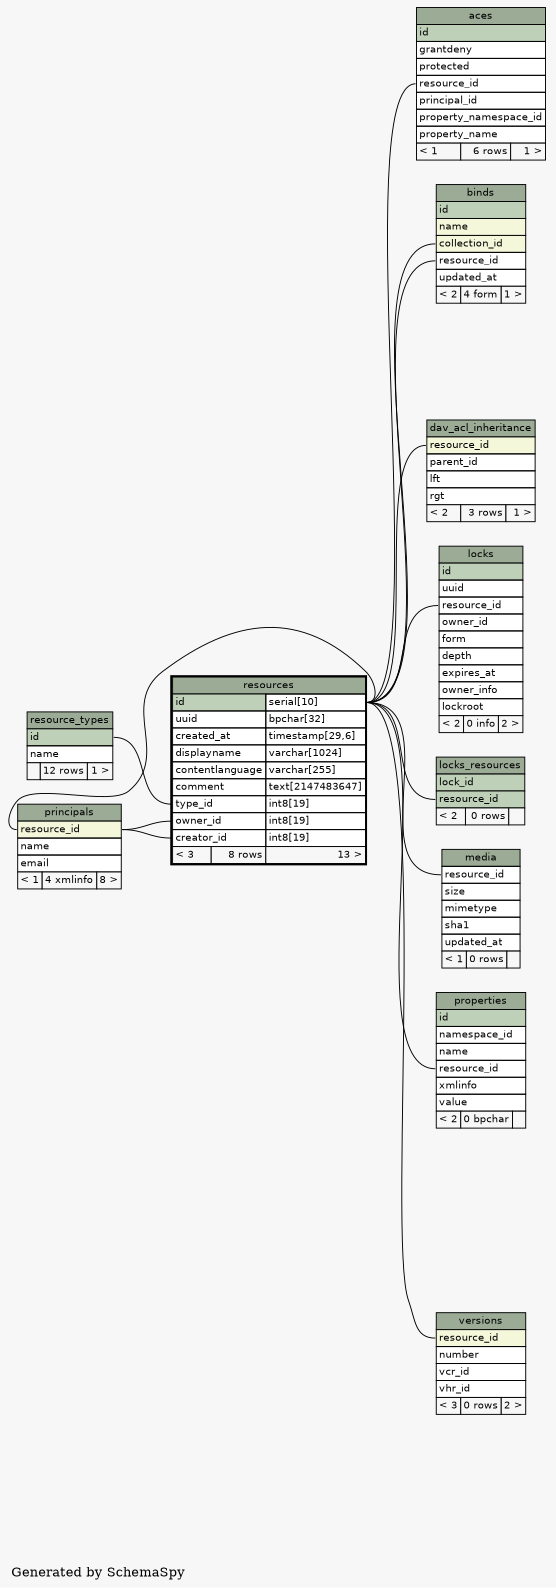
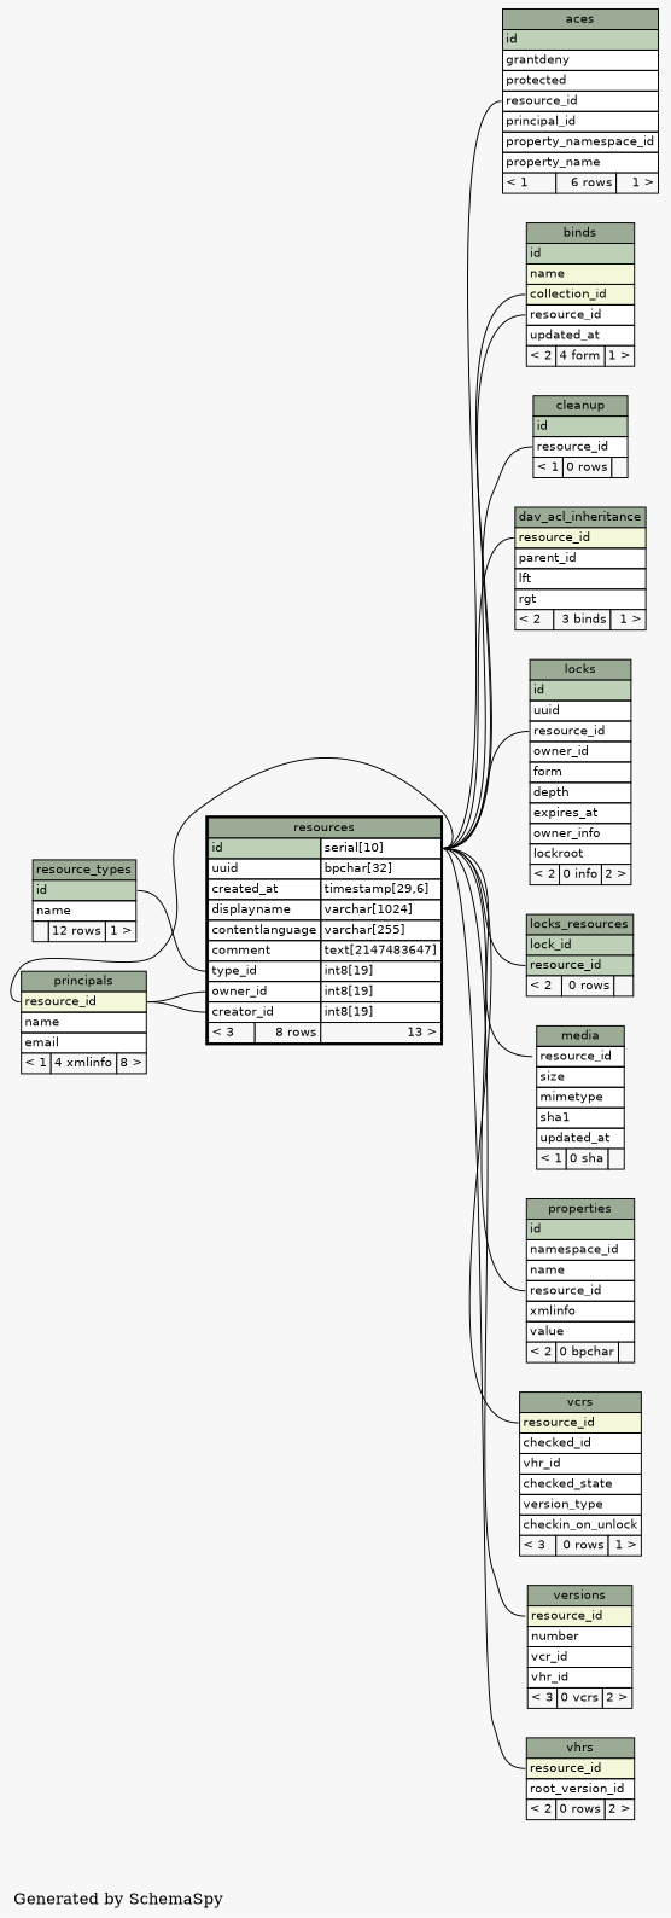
  digraph {
    bgcolor="#f7f7f7"
    label="\nGenerated by SchemaSpy"
    labeljust=l
    rankdir=RL
    node [fontname=Helvetica fontsize=11 shape=plaintext]
    edge [arrowhead=none arrowsize=0.8 arrowtail=crowtee headport="id.type:e" tailport="resource_id:w"]
    n1 [label=<     <TABLE BORDER="0" CELLBORDER="1" CELLSPACING="0" BGCOLOR="#ffffff">       <TR><TD PORT="aces.heading" COLSPAN="3" BGCOLOR="#9bab96" ALIGN="CENTER">aces</TD></TR>       <TR><TD PORT="id" COLSPAN="3" BGCOLOR="#bed1b8" ALIGN="LEFT">id</TD></TR>       <TR><TD PORT="grantdeny" COLSPAN="3" ALIGN="LEFT">grantdeny</TD></TR>       <TR><TD PORT="protected" COLSPAN="3" ALIGN="LEFT">protected</TD></TR>       <TR><TD PORT="resource_id" COLSPAN="3" ALIGN="LEFT">resource_id</TD></TR>       <TR><TD PORT="principal_id" COLSPAN="3" ALIGN="LEFT">principal_id</TD></TR>       <TR><TD PORT="property_namespace_id" COLSPAN="3" ALIGN="LEFT">property_namespace_id</TD></TR>       <TR><TD PORT="property_name" COLSPAN="3" ALIGN="LEFT">property_name</TD></TR>       <TR><TD ALIGN="LEFT" BGCOLOR="#f7f7f7">&lt; 1</TD><TD ALIGN="RIGHT" BGCOLOR="#f7f7f7">6 rows</TD><TD ALIGN="RIGHT" BGCOLOR="#f7f7f7">1 &gt;</TD></TR>     </TABLE>>]
    n2 [label=<     <TABLE BORDER="2" CELLBORDER="1" CELLSPACING="0" BGCOLOR="#ffffff">       <TR><TD PORT="resources.heading" COLSPAN="3" BGCOLOR="#9bab96" ALIGN="CENTER">resources</TD></TR>       <TR><TD PORT="id" COLSPAN="2" BGCOLOR="#bed1b8" ALIGN="LEFT">id</TD><TD PORT="id.type" ALIGN="LEFT">serial[10]</TD></TR>       <TR><TD PORT="uuid" COLSPAN="2" ALIGN="LEFT">uuid</TD><TD PORT="uuid.type" ALIGN="LEFT">bpchar[32]</TD></TR>       <TR><TD PORT="created_at" COLSPAN="2" ALIGN="LEFT">created_at</TD><TD PORT="created_at.type" ALIGN="LEFT">timestamp[29,6]</TD></TR>       <TR><TD PORT="displayname" COLSPAN="2" ALIGN="LEFT">displayname</TD><TD PORT="displayname.type" ALIGN="LEFT">varchar[1024]</TD></TR>       <TR><TD PORT="contentlanguage" COLSPAN="2" ALIGN="LEFT">contentlanguage</TD><TD PORT="contentlanguage.type" ALIGN="LEFT">varchar[255]</TD></TR>       <TR><TD PORT="comment" COLSPAN="2" ALIGN="LEFT">comment</TD><TD PORT="comment.type" ALIGN="LEFT">text[2147483647]</TD></TR>       <TR><TD PORT="type_id" COLSPAN="2" ALIGN="LEFT">type_id</TD><TD PORT="type_id.type" ALIGN="LEFT">int8[19]</TD></TR>       <TR><TD PORT="owner_id" COLSPAN="2" ALIGN="LEFT">owner_id</TD><TD PORT="owner_id.type" ALIGN="LEFT">int8[19]</TD></TR>       <TR><TD PORT="creator_id" COLSPAN="2" ALIGN="LEFT">creator_id</TD><TD PORT="creator_id.type" ALIGN="LEFT">int8[19]</TD></TR>       <TR><TD ALIGN="LEFT" BGCOLOR="#f7f7f7">&lt; 3</TD><TD ALIGN="RIGHT" BGCOLOR="#f7f7f7">8 rows</TD><TD ALIGN="RIGHT" BGCOLOR="#f7f7f7">13 &gt;</TD></TR>     </TABLE>>]
    n3 [label=<     <TABLE BORDER="0" CELLBORDER="1" CELLSPACING="0" BGCOLOR="#ffffff">       <TR><TD PORT="principals.heading" COLSPAN="3" BGCOLOR="#9bab96" ALIGN="CENTER">principals</TD></TR>       <TR><TD PORT="resource_id" COLSPAN="3" BGCOLOR="#f4f7da" ALIGN="LEFT">resource_id</TD></TR>       <TR><TD PORT="name" COLSPAN="3" ALIGN="LEFT">name</TD></TR>       <TR><TD PORT="email" COLSPAN="3" ALIGN="LEFT">email</TD></TR>       <TR><TD ALIGN="LEFT" BGCOLOR="#f7f7f7">&lt; 1</TD><TD ALIGN="RIGHT" BGCOLOR="#f7f7f7">4 xmlinfo</TD><TD ALIGN="RIGHT" BGCOLOR="#f7f7f7">8 &gt;</TD></TR>     </TABLE>>]
    n4 [label=<     <TABLE BORDER="0" CELLBORDER="1" CELLSPACING="0" BGCOLOR="#ffffff">       <TR><TD PORT="resource_types.heading" COLSPAN="3" BGCOLOR="#9bab96" ALIGN="CENTER">resource_types</TD></TR>       <TR><TD PORT="id" COLSPAN="3" BGCOLOR="#bed1b8" ALIGN="LEFT">id</TD></TR>       <TR><TD PORT="name" COLSPAN="3" ALIGN="LEFT">name</TD></TR>       <TR><TD ALIGN="LEFT" BGCOLOR="#f7f7f7">  </TD><TD ALIGN="RIGHT" BGCOLOR="#f7f7f7">12 rows</TD><TD ALIGN="RIGHT" BGCOLOR="#f7f7f7">1 &gt;</TD></TR>     </TABLE>>]
    n5 [label=<     <TABLE BORDER="0" CELLBORDER="1" CELLSPACING="0" BGCOLOR="#ffffff">       <TR><TD PORT="binds.heading" COLSPAN="3" BGCOLOR="#9bab96" ALIGN="CENTER">binds</TD></TR>       <TR><TD PORT="id" COLSPAN="3" BGCOLOR="#bed1b8" ALIGN="LEFT">id</TD></TR>       <TR><TD PORT="name" COLSPAN="3" BGCOLOR="#f4f7da" ALIGN="LEFT">name</TD></TR>       <TR><TD PORT="collection_id" COLSPAN="3" BGCOLOR="#f4f7da" ALIGN="LEFT">collection_id</TD></TR>       <TR><TD PORT="resource_id" COLSPAN="3" ALIGN="LEFT">resource_id</TD></TR>       <TR><TD PORT="updated_at" COLSPAN="3" ALIGN="LEFT">updated_at</TD></TR>       <TR><TD ALIGN="LEFT" BGCOLOR="#f7f7f7">&lt; 2</TD><TD ALIGN="RIGHT" BGCOLOR="#f7f7f7">4 form</TD><TD ALIGN="RIGHT" BGCOLOR="#f7f7f7">1 &gt;</TD></TR>     </TABLE>>]
-   n7 [label=<     <TABLE BORDER="0" CELLBORDER="1" CELLSPACING="0" BGCOLOR="#ffffff">       <TR><TD PORT="dav_acl_inheritance.heading" COLSPAN="3" BGCOLOR="#9bab96" ALIGN="CENTER">dav_acl_inheritance</TD></TR>       <TR><TD PORT="resource_id" COLSPAN="3" BGCOLOR="#f4f7da" ALIGN="LEFT">resource_id</TD></TR>       <TR><TD PORT="parent_id" COLSPAN="3" ALIGN="LEFT">parent_id</TD></TR>       <TR><TD PORT="lft" COLSPAN="3" ALIGN="LEFT">lft</TD></TR>       <TR><TD PORT="rgt" COLSPAN="3" ALIGN="LEFT">rgt</TD></TR>       <TR><TD ALIGN="LEFT" BGCOLOR="#f7f7f7">&lt; 2</TD><TD ALIGN="RIGHT" BGCOLOR="#f7f7f7">3 rows</TD><TD ALIGN="RIGHT" BGCOLOR="#f7f7f7">1 &gt;</TD></TR>     </TABLE>>]
+   n6 [label=<     <TABLE BORDER="0" CELLBORDER="1" CELLSPACING="0" BGCOLOR="#ffffff">       <TR><TD PORT="cleanup.heading" COLSPAN="3" BGCOLOR="#9bab96" ALIGN="CENTER">cleanup</TD></TR>       <TR><TD PORT="id" COLSPAN="3" BGCOLOR="#bed1b8" ALIGN="LEFT">id</TD></TR>       <TR><TD PORT="resource_id" COLSPAN="3" ALIGN="LEFT">resource_id</TD></TR>       <TR><TD ALIGN="LEFT" BGCOLOR="#f7f7f7">&lt; 1</TD><TD ALIGN="RIGHT" BGCOLOR="#f7f7f7">0 rows</TD><TD ALIGN="RIGHT" BGCOLOR="#f7f7f7">  </TD></TR>     </TABLE>>]
+   n7 [label=<     <TABLE BORDER="0" CELLBORDER="1" CELLSPACING="0" BGCOLOR="#ffffff">       <TR><TD PORT="dav_acl_inheritance.heading" COLSPAN="3" BGCOLOR="#9bab96" ALIGN="CENTER">dav_acl_inheritance</TD></TR>       <TR><TD PORT="resource_id" COLSPAN="3" BGCOLOR="#f4f7da" ALIGN="LEFT">resource_id</TD></TR>       <TR><TD PORT="parent_id" COLSPAN="3" ALIGN="LEFT">parent_id</TD></TR>       <TR><TD PORT="lft" COLSPAN="3" ALIGN="LEFT">lft</TD></TR>       <TR><TD PORT="rgt" COLSPAN="3" ALIGN="LEFT">rgt</TD></TR>       <TR><TD ALIGN="LEFT" BGCOLOR="#f7f7f7">&lt; 2</TD><TD ALIGN="RIGHT" BGCOLOR="#f7f7f7">3 binds</TD><TD ALIGN="RIGHT" BGCOLOR="#f7f7f7">1 &gt;</TD></TR>     </TABLE>>]
    n8 [label=<     <TABLE BORDER="0" CELLBORDER="1" CELLSPACING="0" BGCOLOR="#ffffff">       <TR><TD PORT="locks.heading" COLSPAN="3" BGCOLOR="#9bab96" ALIGN="CENTER">locks</TD></TR>       <TR><TD PORT="id" COLSPAN="3" BGCOLOR="#bed1b8" ALIGN="LEFT">id</TD></TR>       <TR><TD PORT="uuid" COLSPAN="3" ALIGN="LEFT">uuid</TD></TR>       <TR><TD PORT="resource_id" COLSPAN="3" ALIGN="LEFT">resource_id</TD></TR>       <TR><TD PORT="owner_id" COLSPAN="3" ALIGN="LEFT">owner_id</TD></TR>       <TR><TD PORT="form" COLSPAN="3" ALIGN="LEFT">form</TD></TR>       <TR><TD PORT="depth" COLSPAN="3" ALIGN="LEFT">depth</TD></TR>       <TR><TD PORT="expires_at" COLSPAN="3" ALIGN="LEFT">expires_at</TD></TR>       <TR><TD PORT="owner_info" COLSPAN="3" ALIGN="LEFT">owner_info</TD></TR>       <TR><TD PORT="lockroot" COLSPAN="3" ALIGN="LEFT">lockroot</TD></TR>       <TR><TD ALIGN="LEFT" BGCOLOR="#f7f7f7">&lt; 2</TD><TD ALIGN="RIGHT" BGCOLOR="#f7f7f7">0 info</TD><TD ALIGN="RIGHT" BGCOLOR="#f7f7f7">2 &gt;</TD></TR>     </TABLE>>]
    n9 [label=<     <TABLE BORDER="0" CELLBORDER="1" CELLSPACING="0" BGCOLOR="#ffffff">       <TR><TD PORT="locks_resources.heading" COLSPAN="3" BGCOLOR="#9bab96" ALIGN="CENTER">locks_resources</TD></TR>       <TR><TD PORT="lock_id" COLSPAN="3" BGCOLOR="#bed1b8" ALIGN="LEFT">lock_id</TD></TR>       <TR><TD PORT="resource_id" COLSPAN="3" BGCOLOR="#bed1b8" ALIGN="LEFT">resource_id</TD></TR>       <TR><TD ALIGN="LEFT" BGCOLOR="#f7f7f7">&lt; 2</TD><TD ALIGN="RIGHT" BGCOLOR="#f7f7f7">0 rows</TD><TD ALIGN="RIGHT" BGCOLOR="#f7f7f7">  </TD></TR>     </TABLE>>]
-   n10 [label=<     <TABLE BORDER="0" CELLBORDER="1" CELLSPACING="0" BGCOLOR="#ffffff">       <TR><TD PORT="media.heading" COLSPAN="3" BGCOLOR="#9bab96" ALIGN="CENTER">media</TD></TR>       <TR><TD PORT="resource_id" COLSPAN="3" ALIGN="LEFT">resource_id</TD></TR>       <TR><TD PORT="size" COLSPAN="3" ALIGN="LEFT">size</TD></TR>       <TR><TD PORT="mimetype" COLSPAN="3" ALIGN="LEFT">mimetype</TD></TR>       <TR><TD PORT="sha1" COLSPAN="3" ALIGN="LEFT">sha1</TD></TR>       <TR><TD PORT="updated_at" COLSPAN="3" ALIGN="LEFT">updated_at</TD></TR>       <TR><TD ALIGN="LEFT" BGCOLOR="#f7f7f7">&lt; 1</TD><TD ALIGN="RIGHT" BGCOLOR="#f7f7f7">0 rows</TD><TD ALIGN="RIGHT" BGCOLOR="#f7f7f7">  </TD></TR>     </TABLE>>]
+   n10 [label=<     <TABLE BORDER="0" CELLBORDER="1" CELLSPACING="0" BGCOLOR="#ffffff">       <TR><TD PORT="media.heading" COLSPAN="3" BGCOLOR="#9bab96" ALIGN="CENTER">media</TD></TR>       <TR><TD PORT="resource_id" COLSPAN="3" ALIGN="LEFT">resource_id</TD></TR>       <TR><TD PORT="size" COLSPAN="3" ALIGN="LEFT">size</TD></TR>       <TR><TD PORT="mimetype" COLSPAN="3" ALIGN="LEFT">mimetype</TD></TR>       <TR><TD PORT="sha1" COLSPAN="3" ALIGN="LEFT">sha1</TD></TR>       <TR><TD PORT="updated_at" COLSPAN="3" ALIGN="LEFT">updated_at</TD></TR>       <TR><TD ALIGN="LEFT" BGCOLOR="#f7f7f7">&lt; 1</TD><TD ALIGN="RIGHT" BGCOLOR="#f7f7f7">0 sha</TD><TD ALIGN="RIGHT" BGCOLOR="#f7f7f7">  </TD></TR>     </TABLE>>]
    n11 [label=<     <TABLE BORDER="0" CELLBORDER="1" CELLSPACING="0" BGCOLOR="#ffffff">       <TR><TD PORT="properties.heading" COLSPAN="3" BGCOLOR="#9bab96" ALIGN="CENTER">properties</TD></TR>       <TR><TD PORT="id" COLSPAN="3" BGCOLOR="#bed1b8" ALIGN="LEFT">id</TD></TR>       <TR><TD PORT="namespace_id" COLSPAN="3" ALIGN="LEFT">namespace_id</TD></TR>       <TR><TD PORT="name" COLSPAN="3" ALIGN="LEFT">name</TD></TR>       <TR><TD PORT="resource_id" COLSPAN="3" ALIGN="LEFT">resource_id</TD></TR>       <TR><TD PORT="xmlinfo" COLSPAN="3" ALIGN="LEFT">xmlinfo</TD></TR>       <TR><TD PORT="value" COLSPAN="3" ALIGN="LEFT">value</TD></TR>       <TR><TD ALIGN="LEFT" BGCOLOR="#f7f7f7">&lt; 2</TD><TD ALIGN="RIGHT" BGCOLOR="#f7f7f7">0 bpchar</TD><TD ALIGN="RIGHT" BGCOLOR="#f7f7f7">  </TD></TR>     </TABLE>>]
-   n13 [label=<     <TABLE BORDER="0" CELLBORDER="1" CELLSPACING="0" BGCOLOR="#ffffff">       <TR><TD PORT="versions.heading" COLSPAN="3" BGCOLOR="#9bab96" ALIGN="CENTER">versions</TD></TR>       <TR><TD PORT="resource_id" COLSPAN="3" BGCOLOR="#f4f7da" ALIGN="LEFT">resource_id</TD></TR>       <TR><TD PORT="number" COLSPAN="3" ALIGN="LEFT">number</TD></TR>       <TR><TD PORT="vcr_id" COLSPAN="3" ALIGN="LEFT">vcr_id</TD></TR>       <TR><TD PORT="vhr_id" COLSPAN="3" ALIGN="LEFT">vhr_id</TD></TR>       <TR><TD ALIGN="LEFT" BGCOLOR="#f7f7f7">&lt; 3</TD><TD ALIGN="RIGHT" BGCOLOR="#f7f7f7">0 rows</TD><TD ALIGN="RIGHT" BGCOLOR="#f7f7f7">2 &gt;</TD></TR>     </TABLE>>]
+   n12 [label=<     <TABLE BORDER="0" CELLBORDER="1" CELLSPACING="0" BGCOLOR="#ffffff">       <TR><TD PORT="vcrs.heading" COLSPAN="3" BGCOLOR="#9bab96" ALIGN="CENTER">vcrs</TD></TR>       <TR><TD PORT="resource_id" COLSPAN="3" BGCOLOR="#f4f7da" ALIGN="LEFT">resource_id</TD></TR>       <TR><TD PORT="checked_id" COLSPAN="3" ALIGN="LEFT">checked_id</TD></TR>       <TR><TD PORT="vhr_id" COLSPAN="3" ALIGN="LEFT">vhr_id</TD></TR>       <TR><TD PORT="checked_state" COLSPAN="3" ALIGN="LEFT">checked_state</TD></TR>       <TR><TD PORT="version_type" COLSPAN="3" ALIGN="LEFT">version_type</TD></TR>       <TR><TD PORT="checkin_on_unlock" COLSPAN="3" ALIGN="LEFT">checkin_on_unlock</TD></TR>       <TR><TD ALIGN="LEFT" BGCOLOR="#f7f7f7">&lt; 3</TD><TD ALIGN="RIGHT" BGCOLOR="#f7f7f7">0 rows</TD><TD ALIGN="RIGHT" BGCOLOR="#f7f7f7">1 &gt;</TD></TR>     </TABLE>>]
+   n13 [label=<     <TABLE BORDER="0" CELLBORDER="1" CELLSPACING="0" BGCOLOR="#ffffff">       <TR><TD PORT="versions.heading" COLSPAN="3" BGCOLOR="#9bab96" ALIGN="CENTER">versions</TD></TR>       <TR><TD PORT="resource_id" COLSPAN="3" BGCOLOR="#f4f7da" ALIGN="LEFT">resource_id</TD></TR>       <TR><TD PORT="number" COLSPAN="3" ALIGN="LEFT">number</TD></TR>       <TR><TD PORT="vcr_id" COLSPAN="3" ALIGN="LEFT">vcr_id</TD></TR>       <TR><TD PORT="vhr_id" COLSPAN="3" ALIGN="LEFT">vhr_id</TD></TR>       <TR><TD ALIGN="LEFT" BGCOLOR="#f7f7f7">&lt; 3</TD><TD ALIGN="RIGHT" BGCOLOR="#f7f7f7">0 vcrs</TD><TD ALIGN="RIGHT" BGCOLOR="#f7f7f7">2 &gt;</TD></TR>     </TABLE>>]
+   n14 [label=<     <TABLE BORDER="0" CELLBORDER="1" CELLSPACING="0" BGCOLOR="#ffffff">       <TR><TD PORT="vhrs.heading" COLSPAN="3" BGCOLOR="#9bab96" ALIGN="CENTER">vhrs</TD></TR>       <TR><TD PORT="resource_id" COLSPAN="3" BGCOLOR="#f4f7da" ALIGN="LEFT">resource_id</TD></TR>       <TR><TD PORT="root_version_id" COLSPAN="3" ALIGN="LEFT">root_version_id</TD></TR>       <TR><TD ALIGN="LEFT" BGCOLOR="#f7f7f7">&lt; 2</TD><TD ALIGN="RIGHT" BGCOLOR="#f7f7f7">0 rows</TD><TD ALIGN="RIGHT" BGCOLOR="#f7f7f7">2 &gt;</TD></TR>     </TABLE>>]
    n1 -> n2
    n2 -> n3 [headport="resource_id:e" tailport="creator_id:w"]
    n2 -> n3 [headport="resource_id:e" tailport="owner_id:w"]
    n2 -> n4 [headport="id:e" tailport="type_id:w"]
    n3 -> n2 [arrowtail=tee]
    n5 -> n2 [tailport="collection_id:w"]
    n5 -> n2
+   n6 -> n2
    n7 -> n2 [arrowtail=tee]
    n8 -> n2
    n9 -> n2
    n10 -> n2
    n11 -> n2
+   n12 -> n2 [arrowtail=tee]
    n13 -> n2 [arrowtail=tee]
+   n14 -> n2 [arrowtail=tee]
  }
